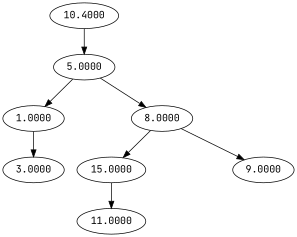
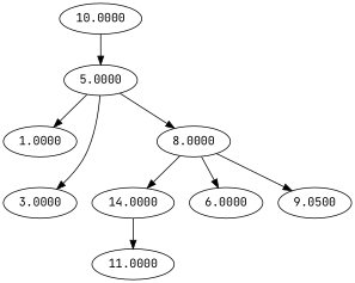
  digraph {
    fontname="JetBrains Mono"
    node [fontname="JetBrains Mono"]
    edge [fontname="JetBrains Mono"]
-   10.0000 [label=10.4000]
+   10.0000
    5.0000
    1.0000
    8.0000
-   15.0000
+   15.0000 [label=14.0000]
    11.0000
    3.0000
-   9.0000
+   6.0000
+   9.0000 [label=9.0500]
    10.0000 -> 5.0000
    5.0000 -> 1.0000
    5.0000 -> 8.0000
-   1.0000 -> 3.0000
+   5.0000 -> 3.0000
    8.0000 -> 15.0000
+   8.0000 -> 6.0000
    8.0000 -> 9.0000
    15.0000 -> 11.0000
  }
